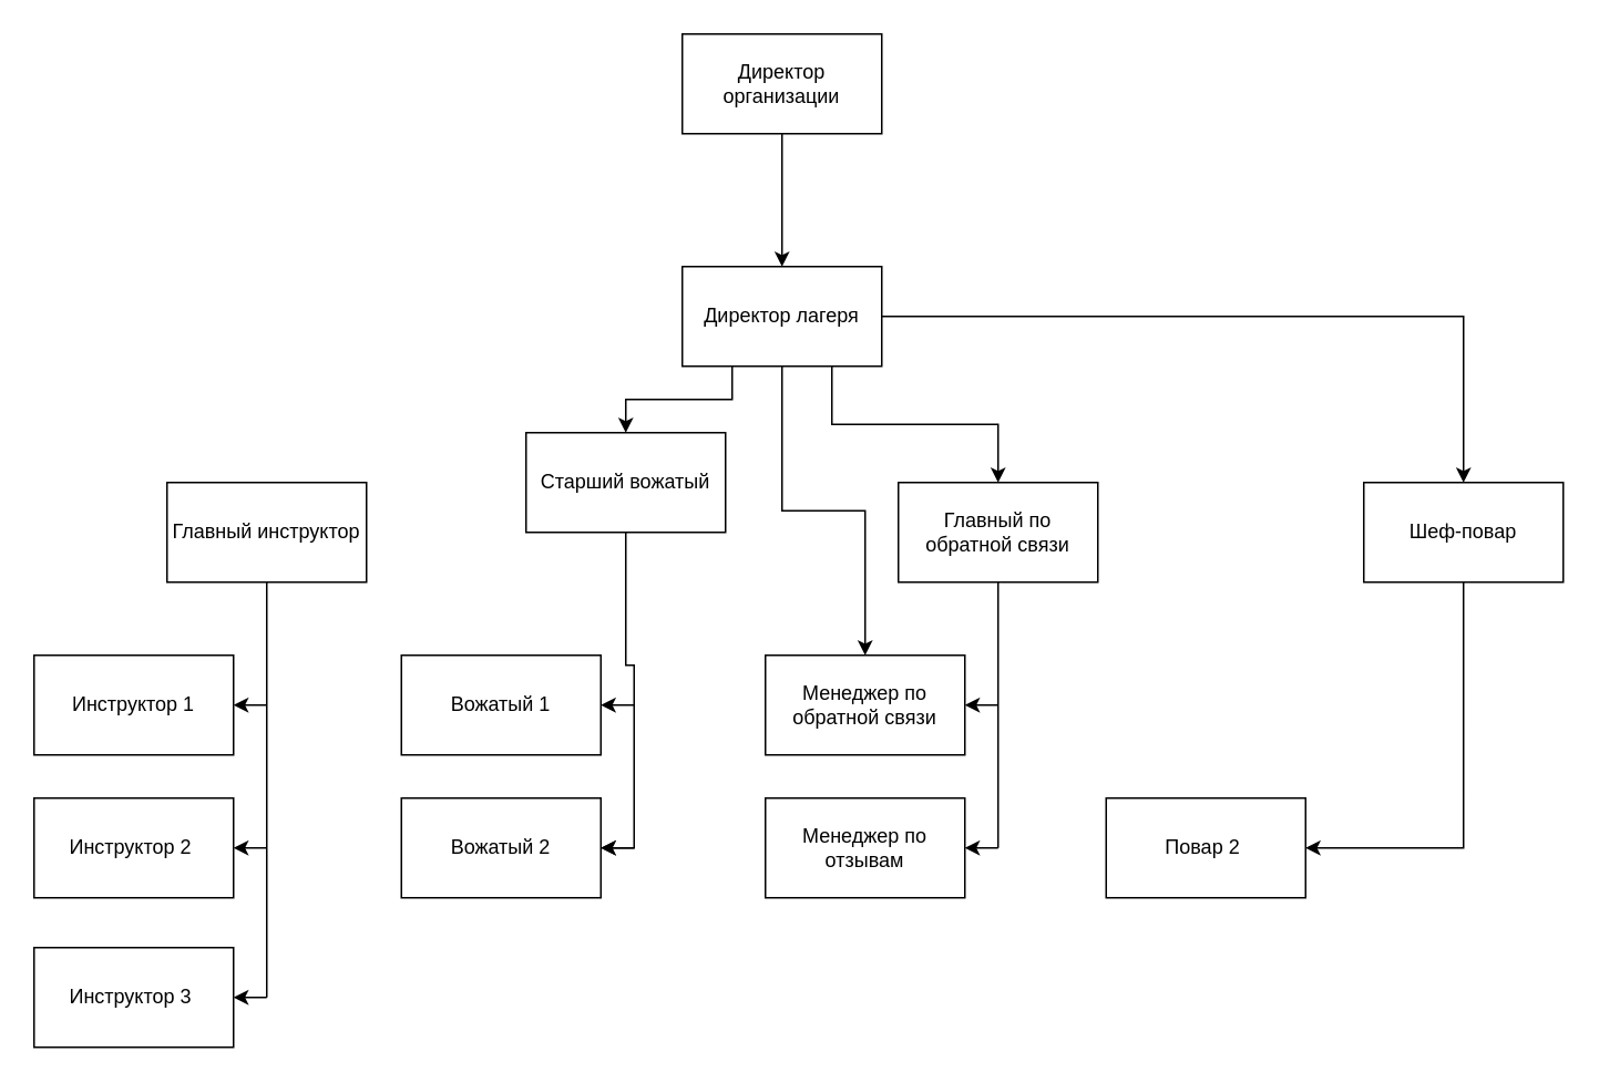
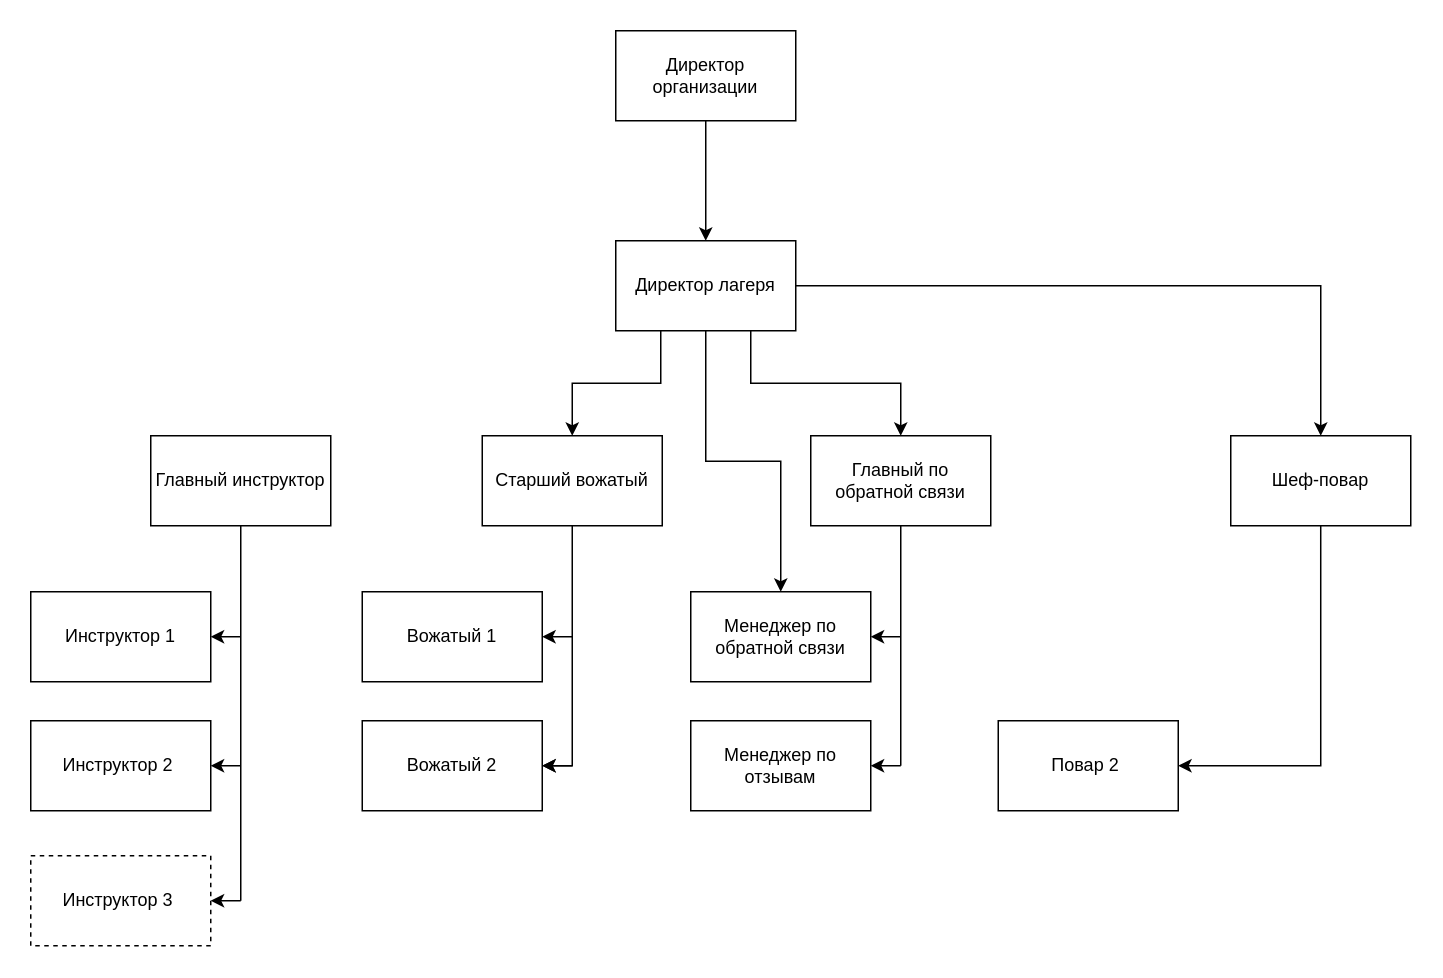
  <mxCell id="0" />
  <mxCell id="1" parent="0" />
  <mxCell id="2" style="edgeStyle=orthogonalEdgeStyle;rounded=0;orthogonalLoop=1;jettySize=auto;html=1;" edge="1" parent="1" source="6" target="15"><mxGeometry relative="1" as="geometry" /></mxCell>
  <mxCell id="3" style="edgeStyle=orthogonalEdgeStyle;rounded=0;orthogonalLoop=1;jettySize=auto;html=1;exitX=0.25;exitY=1;exitDx=0;exitDy=0;entryX=0.5;entryY=0;entryDx=0;entryDy=0;" edge="1" parent="1" source="6" target="9"><mxGeometry relative="1" as="geometry" /></mxCell>
  <mxCell id="4" style="edgeStyle=orthogonalEdgeStyle;rounded=0;orthogonalLoop=1;jettySize=auto;html=1;exitX=0.75;exitY=1;exitDx=0;exitDy=0;entryX=0.5;entryY=0;entryDx=0;entryDy=0;" edge="1" parent="1" source="6" target="10"><mxGeometry relative="1" as="geometry" /></mxCell>
  <mxCell id="5" style="edgeStyle=orthogonalEdgeStyle;rounded=0;orthogonalLoop=1;jettySize=auto;html=1;entryX=0.5;entryY=0;entryDx=0;entryDy=0;" edge="1" parent="1" source="6" target="31"><mxGeometry relative="1" as="geometry" /></mxCell>
  <mxCell id="6" value="Директор лагеря" style="rounded=0;whiteSpace=wrap;html=1;" vertex="1" parent="1"><mxGeometry x="410" y="160" width="120" height="60" as="geometry" /></mxCell>
  <mxCell id="7" value="Главный инструктор" style="rounded=0;whiteSpace=wrap;html=1;" vertex="1" parent="1"><mxGeometry x="100" y="290" width="120" height="60" as="geometry" /></mxCell>
  <mxCell id="8" style="edgeStyle=orthogonalEdgeStyle;rounded=0;orthogonalLoop=1;jettySize=auto;html=1;entryX=1;entryY=0.5;entryDx=0;entryDy=0;" edge="1" parent="1" source="9" target="12"><mxGeometry relative="1" as="geometry" /></mxCell>
- <mxCell id="9" value="Старший вожатый" style="rounded=0;whiteSpace=wrap;html=1;" vertex="1" parent="1"><mxGeometry x="316" y="260" width="120" height="60" as="geometry" /></mxCell>
+ <mxCell id="9" value="Старший вожатый" style="rounded=0;whiteSpace=wrap;html=1;" vertex="1" parent="1"><mxGeometry x="321" y="290" width="120" height="60" as="geometry" /></mxCell>
  <mxCell id="10" value="Главный по обратной связи" style="rounded=0;whiteSpace=wrap;html=1;" vertex="1" parent="1"><mxGeometry x="540" y="290" width="120" height="60" as="geometry" /></mxCell>
  <mxCell id="11" value="Вожатый 1" style="rounded=0;whiteSpace=wrap;html=1;" vertex="1" parent="1"><mxGeometry x="241" y="394" width="120" height="60" as="geometry" /></mxCell>
  <mxCell id="12" value="Вожатый 2" style="rounded=0;whiteSpace=wrap;html=1;" vertex="1" parent="1"><mxGeometry x="241" y="480" width="120" height="60" as="geometry" /></mxCell>
  <mxCell id="13" value="" style="endArrow=classic;html=1;rounded=0;entryX=1;entryY=0.5;entryDx=0;entryDy=0;" edge="1" parent="1" target="11"><mxGeometry width="50" height="50" relative="1" as="geometry"><mxPoint x="381" y="424" as="sourcePoint" /><mxPoint x="531" y="420" as="targetPoint" /></mxGeometry></mxCell>
  <mxCell id="14" value="" style="endArrow=classic;html=1;rounded=0;entryX=1;entryY=0.5;entryDx=0;entryDy=0;" edge="1" parent="1" target="12"><mxGeometry width="50" height="50" relative="1" as="geometry"><mxPoint x="381" y="510" as="sourcePoint" /><mxPoint x="371" y="434" as="targetPoint" /></mxGeometry></mxCell>
  <mxCell id="15" value="Менеджер по обратной связи" style="rounded=0;whiteSpace=wrap;html=1;" vertex="1" parent="1"><mxGeometry x="460" y="394" width="120" height="60" as="geometry" /></mxCell>
  <mxCell id="16" value="Менеджер по отзывам" style="rounded=0;whiteSpace=wrap;html=1;" vertex="1" parent="1"><mxGeometry x="460" y="480" width="120" height="60" as="geometry" /></mxCell>
  <mxCell id="17" value="" style="endArrow=none;html=1;rounded=0;entryX=0.5;entryY=1;entryDx=0;entryDy=0;" edge="1" parent="1"><mxGeometry width="50" height="50" relative="1" as="geometry"><mxPoint x="600" y="510" as="sourcePoint" /><mxPoint x="600" y="350" as="targetPoint" /></mxGeometry></mxCell>
  <mxCell id="18" value="" style="endArrow=classic;html=1;rounded=0;entryX=1;entryY=0.5;entryDx=0;entryDy=0;" edge="1" parent="1" target="15"><mxGeometry width="50" height="50" relative="1" as="geometry"><mxPoint x="600" y="424" as="sourcePoint" /><mxPoint x="750" y="420" as="targetPoint" /></mxGeometry></mxCell>
  <mxCell id="19" value="" style="endArrow=classic;html=1;rounded=0;entryX=1;entryY=0.5;entryDx=0;entryDy=0;" edge="1" parent="1" target="16"><mxGeometry width="50" height="50" relative="1" as="geometry"><mxPoint x="600" y="510" as="sourcePoint" /><mxPoint x="590" y="434" as="targetPoint" /></mxGeometry></mxCell>
  <mxCell id="20" value="Повар 2&amp;nbsp;" style="rounded=0;whiteSpace=wrap;html=1;" vertex="1" parent="1"><mxGeometry x="665" y="480" width="120" height="60" as="geometry" /></mxCell>
  <mxCell id="21" value="Инструктор 1" style="rounded=0;whiteSpace=wrap;html=1;" vertex="1" parent="1"><mxGeometry x="20" y="394" width="120" height="60" as="geometry" /></mxCell>
  <mxCell id="22" value="Инструктор 2&amp;nbsp;" style="rounded=0;whiteSpace=wrap;html=1;" vertex="1" parent="1"><mxGeometry x="20" y="480" width="120" height="60" as="geometry" /></mxCell>
- <mxCell id="23" value="Инструктор 3&amp;nbsp;" style="rounded=0;whiteSpace=wrap;html=1;" vertex="1" parent="1"><mxGeometry x="20" y="570" width="120" height="60" as="geometry" /></mxCell>
+ <mxCell id="23" value="Инструктор 3&amp;nbsp;" style="rounded=0;whiteSpace=wrap;html=1;dashed=1;" vertex="1" parent="1"><mxGeometry x="20" y="570" width="120" height="60" as="geometry" /></mxCell>
  <mxCell id="24" value="" style="endArrow=none;html=1;rounded=0;entryX=0.5;entryY=1;entryDx=0;entryDy=0;" edge="1" parent="1"><mxGeometry width="50" height="50" relative="1" as="geometry"><mxPoint x="160" y="600" as="sourcePoint" /><mxPoint x="160" y="350" as="targetPoint" /></mxGeometry></mxCell>
  <mxCell id="25" value="" style="endArrow=classic;html=1;rounded=0;entryX=1;entryY=0.5;entryDx=0;entryDy=0;" edge="1" parent="1" target="21"><mxGeometry width="50" height="50" relative="1" as="geometry"><mxPoint x="160" y="424" as="sourcePoint" /><mxPoint x="310" y="420" as="targetPoint" /></mxGeometry></mxCell>
  <mxCell id="26" value="" style="endArrow=classic;html=1;rounded=0;entryX=1;entryY=0.5;entryDx=0;entryDy=0;" edge="1" parent="1" target="22"><mxGeometry width="50" height="50" relative="1" as="geometry"><mxPoint x="160" y="510" as="sourcePoint" /><mxPoint x="150" y="434" as="targetPoint" /></mxGeometry></mxCell>
  <mxCell id="27" value="" style="endArrow=classic;html=1;rounded=0;entryX=1;entryY=0.5;entryDx=0;entryDy=0;" edge="1" parent="1" target="23"><mxGeometry width="50" height="50" relative="1" as="geometry"><mxPoint x="160" y="600" as="sourcePoint" /><mxPoint x="160" y="444" as="targetPoint" /></mxGeometry></mxCell>
  <mxCell id="28" style="edgeStyle=orthogonalEdgeStyle;rounded=0;orthogonalLoop=1;jettySize=auto;html=1;entryX=0.5;entryY=0;entryDx=0;entryDy=0;" edge="1" parent="1" source="29" target="6"><mxGeometry relative="1" as="geometry" /></mxCell>
  <mxCell id="29" value="Директор организации" style="rounded=0;whiteSpace=wrap;html=1;" vertex="1" parent="1"><mxGeometry x="410" y="20" width="120" height="60" as="geometry" /></mxCell>
  <mxCell id="30" style="edgeStyle=orthogonalEdgeStyle;rounded=0;orthogonalLoop=1;jettySize=auto;html=1;entryX=1;entryY=0.5;entryDx=0;entryDy=0;" edge="1" parent="1"><mxGeometry relative="1" as="geometry"><mxPoint x="879.978" y="350" as="sourcePoint" /><mxPoint x="784.96" y="510" as="targetPoint" /><Array as="points"><mxPoint x="880" y="510" /></Array></mxGeometry></mxCell>
  <mxCell id="31" value="Шеф-повар" style="rounded=0;whiteSpace=wrap;html=1;" vertex="1" parent="1"><mxGeometry x="820" y="290" width="120" height="60" as="geometry" /></mxCell>
